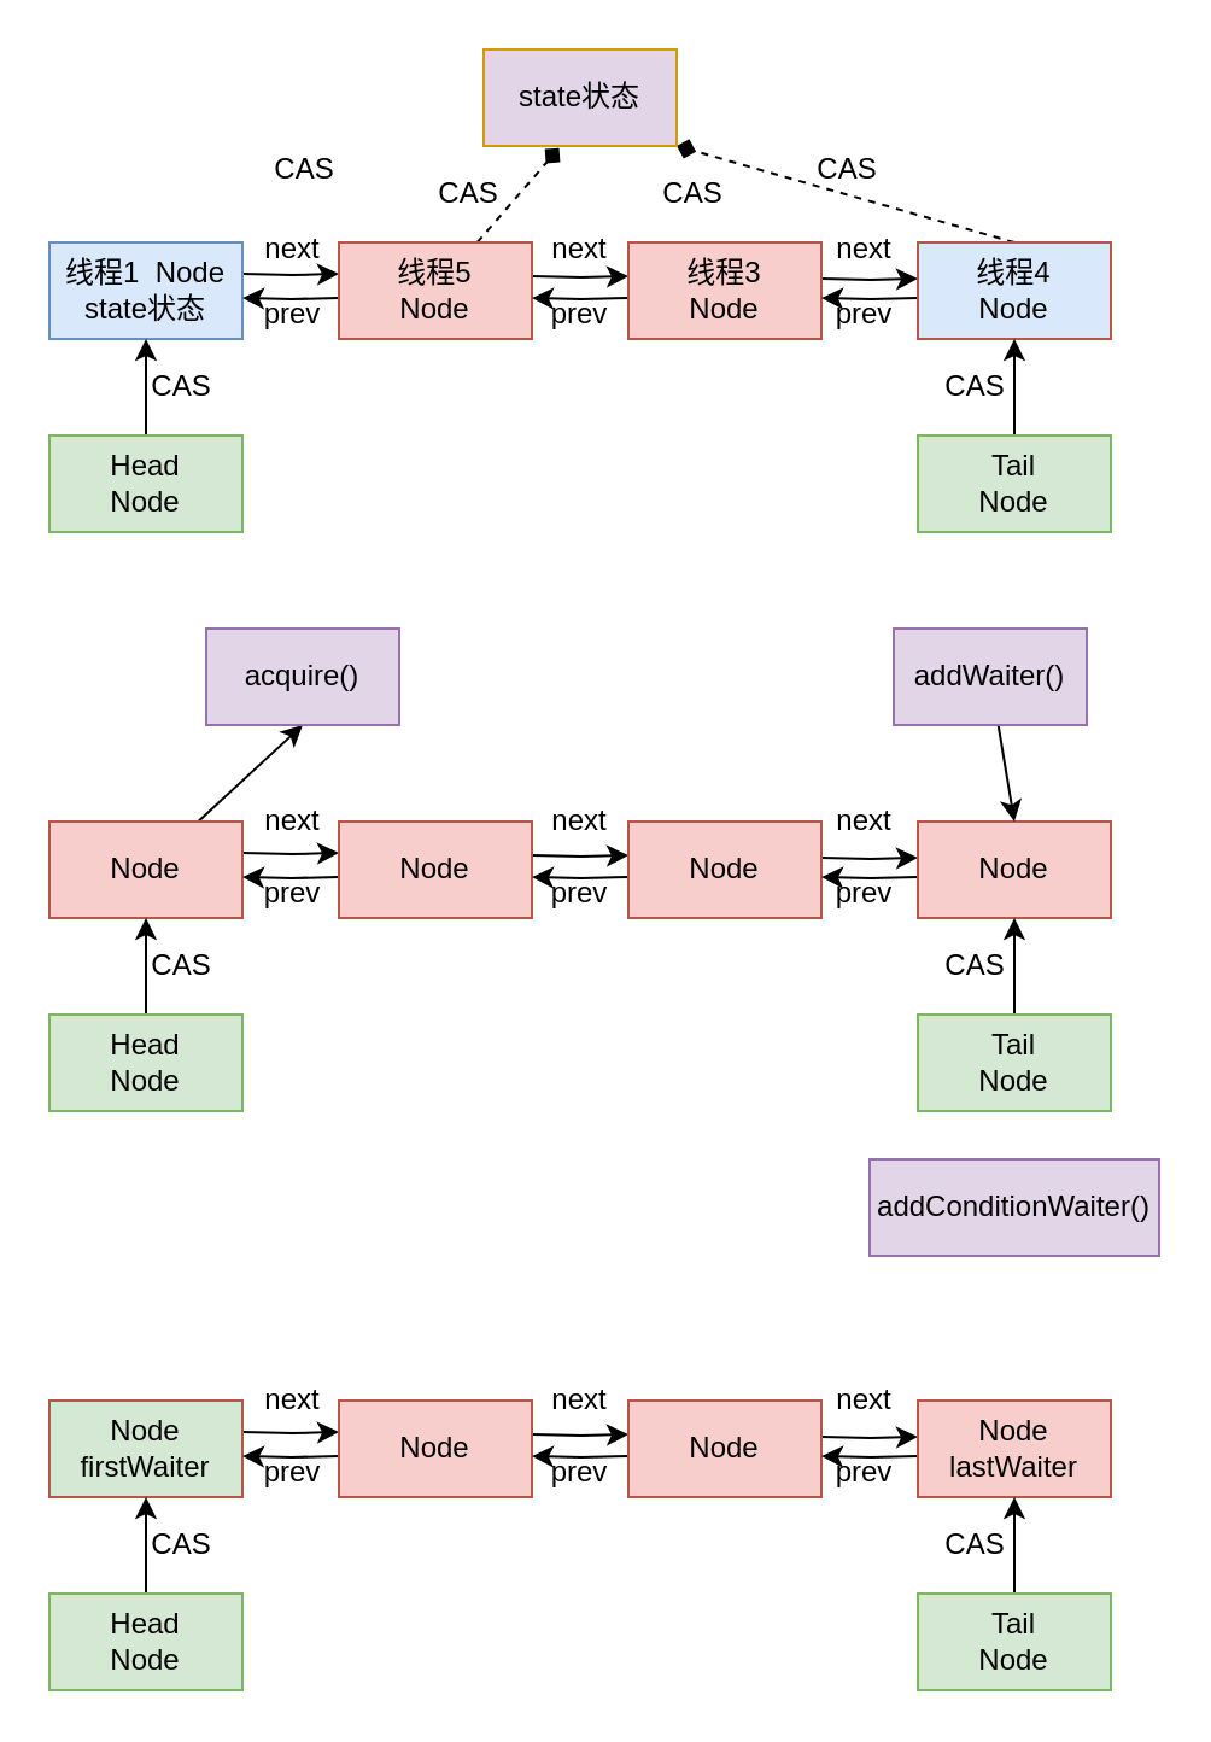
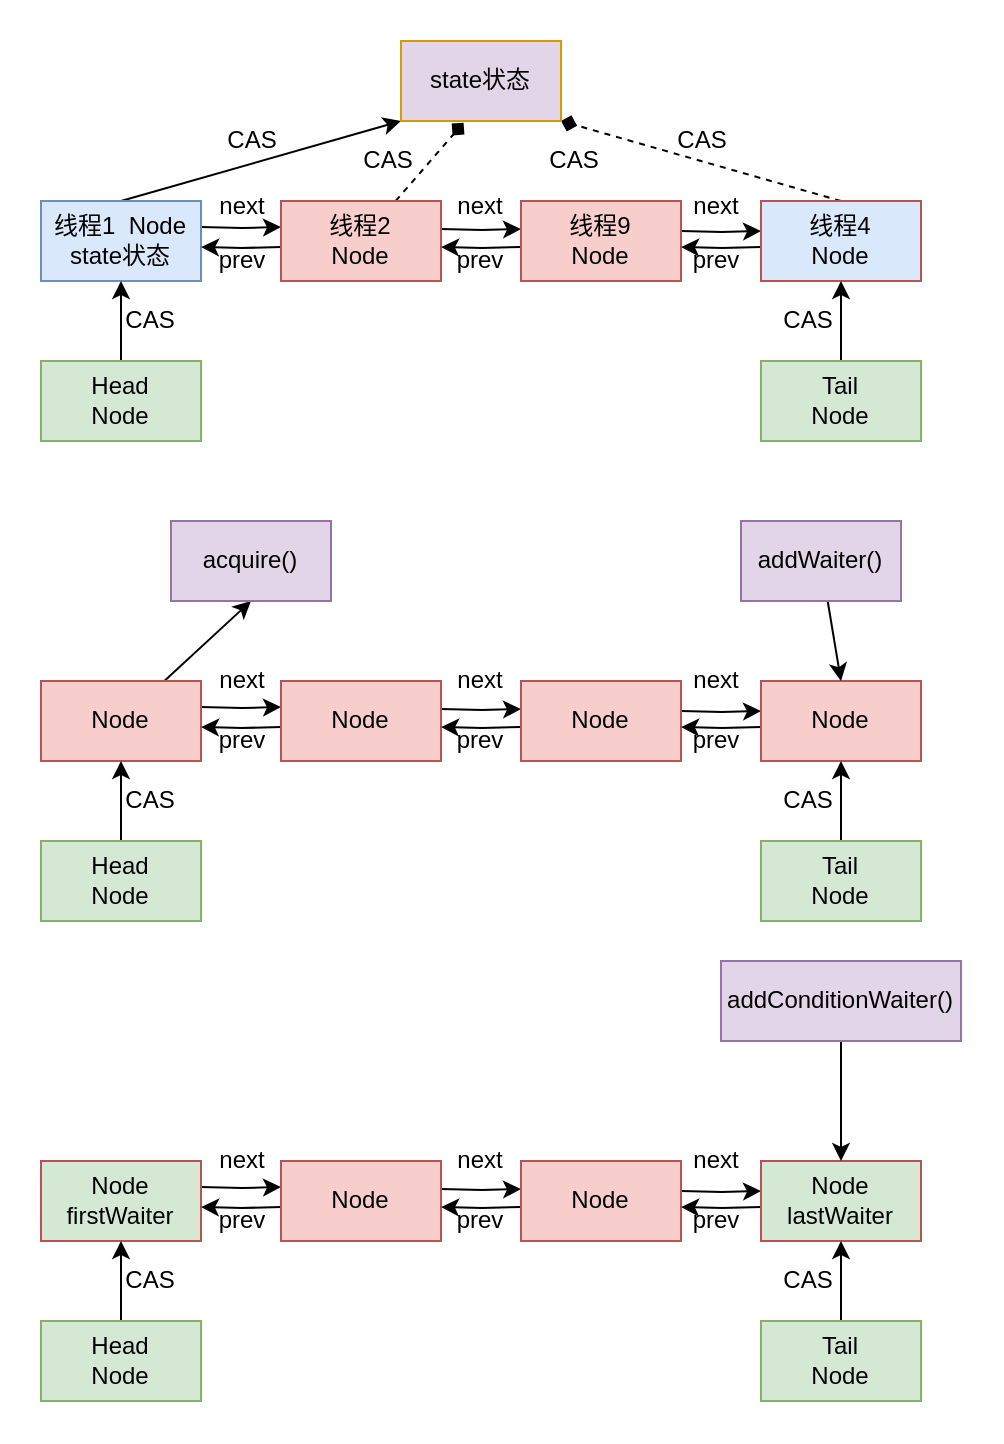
  <mxCell id="0" />
  <mxCell id="1" parent="0" />
  <mxCell id="2" style="edgeStyle=orthogonalEdgeStyle;rounded=0;orthogonalLoop=1;jettySize=auto;html=1;entryX=0;entryY=0.5;entryDx=0;entryDy=0;" edge="1" parent="1"><mxGeometry relative="1" as="geometry"><mxPoint x="100" y="113" as="sourcePoint" /><mxPoint x="140" y="113" as="targetPoint" /></mxGeometry></mxCell>
+ <mxCell id="3" style="rounded=0;orthogonalLoop=1;jettySize=auto;html=1;entryX=0;entryY=1;entryDx=0;entryDy=0;exitX=0.5;exitY=0;exitDx=0;exitDy=0;" edge="1" parent="1" source="4" target="19"><mxGeometry relative="1" as="geometry"><mxPoint x="150" y="10" as="targetPoint" /></mxGeometry></mxCell>
  <mxCell id="4" value="线程1&amp;nbsp; Node&lt;br&gt;state状态" style="rounded=0;whiteSpace=wrap;html=1;fillColor=#dae8fc;strokeColor=#6c8ebf;" vertex="1" parent="1"><mxGeometry x="20" y="100" width="80" height="40" as="geometry" /></mxCell>
  <mxCell id="5" style="edgeStyle=orthogonalEdgeStyle;rounded=0;orthogonalLoop=1;jettySize=auto;html=1;entryX=1;entryY=0.5;entryDx=0;entryDy=0;" edge="1" parent="1"><mxGeometry relative="1" as="geometry"><mxPoint x="140" y="123" as="sourcePoint" /><mxPoint x="100" y="123" as="targetPoint" /></mxGeometry></mxCell>
  <mxCell id="6" style="edgeStyle=orthogonalEdgeStyle;rounded=0;orthogonalLoop=1;jettySize=auto;html=1;entryX=0;entryY=0.5;entryDx=0;entryDy=0;" edge="1" parent="1"><mxGeometry relative="1" as="geometry"><mxPoint x="220" y="114" as="sourcePoint" /><mxPoint x="260" y="114" as="targetPoint" /></mxGeometry></mxCell>
  <mxCell id="7" style="edgeStyle=none;rounded=0;orthogonalLoop=1;jettySize=auto;html=1;entryX=0.391;entryY=1.021;entryDx=0;entryDy=0;entryPerimeter=0;dashed=1;endArrow=diamond;" edge="1" parent="1" source="8" target="19"><mxGeometry relative="1" as="geometry" /></mxCell>
- <mxCell id="8" value="线程5&lt;br&gt;Node" style="rounded=0;whiteSpace=wrap;html=1;fillColor=#f8cecc;strokeColor=#b85450;" vertex="1" parent="1"><mxGeometry x="140" y="100" width="80" height="40" as="geometry" /></mxCell>
+ <mxCell id="8" value="线程2&lt;br&gt;Node" style="rounded=0;whiteSpace=wrap;html=1;fillColor=#f8cecc;strokeColor=#b85450;" vertex="1" parent="1"><mxGeometry x="140" y="100" width="80" height="40" as="geometry" /></mxCell>
  <mxCell id="9" style="edgeStyle=orthogonalEdgeStyle;rounded=0;orthogonalLoop=1;jettySize=auto;html=1;entryX=1;entryY=0.5;entryDx=0;entryDy=0;" edge="1" parent="1"><mxGeometry relative="1" as="geometry"><mxPoint x="260" y="123" as="sourcePoint" /><mxPoint x="220" y="123" as="targetPoint" /></mxGeometry></mxCell>
  <mxCell id="10" style="edgeStyle=orthogonalEdgeStyle;rounded=0;orthogonalLoop=1;jettySize=auto;html=1;" edge="1" parent="1"><mxGeometry relative="1" as="geometry"><mxPoint x="340" y="115" as="sourcePoint" /><mxPoint x="380" y="115" as="targetPoint" /></mxGeometry></mxCell>
- <mxCell id="11" value="线程3&lt;br&gt;Node" style="rounded=0;whiteSpace=wrap;html=1;fillColor=#f8cecc;strokeColor=#b85450;" vertex="1" parent="1"><mxGeometry x="260" y="100" width="80" height="40" as="geometry" /></mxCell>
+ <mxCell id="11" value="线程9&lt;br&gt;Node" style="rounded=0;whiteSpace=wrap;html=1;fillColor=#f8cecc;strokeColor=#b85450;" vertex="1" parent="1"><mxGeometry x="260" y="100" width="80" height="40" as="geometry" /></mxCell>
  <mxCell id="12" style="edgeStyle=orthogonalEdgeStyle;rounded=0;orthogonalLoop=1;jettySize=auto;html=1;entryX=1;entryY=0.5;entryDx=0;entryDy=0;" edge="1" parent="1"><mxGeometry relative="1" as="geometry"><mxPoint x="380" y="123" as="sourcePoint" /><mxPoint x="340" y="123" as="targetPoint" /></mxGeometry></mxCell>
  <mxCell id="13" style="edgeStyle=none;rounded=0;orthogonalLoop=1;jettySize=auto;html=1;entryX=1;entryY=1;entryDx=0;entryDy=0;exitX=0.5;exitY=0;exitDx=0;exitDy=0;dashed=1;endArrow=diamond;" edge="1" parent="1" source="14" target="19"><mxGeometry relative="1" as="geometry" /></mxCell>
  <mxCell id="14" value="线程4&lt;br&gt;Node" style="rounded=0;whiteSpace=wrap;html=1;fillColor=#dae8fc;strokeColor=#b85450;" vertex="1" parent="1"><mxGeometry x="380" y="100" width="80" height="40" as="geometry" /></mxCell>
  <mxCell id="15" style="edgeStyle=orthogonalEdgeStyle;rounded=0;orthogonalLoop=1;jettySize=auto;html=1;entryX=0.5;entryY=1;entryDx=0;entryDy=0;" edge="1" parent="1" source="16" target="4"><mxGeometry relative="1" as="geometry" /></mxCell>
  <mxCell id="16" value="Head&lt;br&gt;Node" style="rounded=0;whiteSpace=wrap;html=1;fillColor=#d5e8d4;strokeColor=#82b366;" vertex="1" parent="1"><mxGeometry x="20" y="180" width="80" height="40" as="geometry" /></mxCell>
  <mxCell id="17" style="edgeStyle=orthogonalEdgeStyle;rounded=0;orthogonalLoop=1;jettySize=auto;html=1;entryX=0.5;entryY=1;entryDx=0;entryDy=0;" edge="1" parent="1" source="18" target="14"><mxGeometry relative="1" as="geometry" /></mxCell>
  <mxCell id="18" value="Tail&lt;br&gt;Node" style="rounded=0;whiteSpace=wrap;html=1;fillColor=#d5e8d4;strokeColor=#82b366;" vertex="1" parent="1"><mxGeometry x="380" y="180" width="80" height="40" as="geometry" /></mxCell>
  <mxCell id="19" value="state状态" style="rounded=0;whiteSpace=wrap;html=1;fillColor=#e1d5e7;strokeColor=#d79b00;" vertex="1" parent="1"><mxGeometry x="200" y="20" width="80" height="40" as="geometry" /></mxCell>
  <mxCell id="20" value="CAS" style="text;html=1;strokeColor=none;fillColor=none;align=center;verticalAlign=middle;whiteSpace=wrap;rounded=0;" vertex="1" parent="1"><mxGeometry x="60" y="150" width="30" height="20" as="geometry" /></mxCell>
  <mxCell id="21" value="CAS" style="text;html=1;strokeColor=none;fillColor=none;align=center;verticalAlign=middle;whiteSpace=wrap;rounded=0;" vertex="1" parent="1"><mxGeometry x="388" y="150" width="32" height="20" as="geometry" /></mxCell>
  <mxCell id="22" value="CAS" style="text;html=1;strokeColor=none;fillColor=none;align=center;verticalAlign=middle;whiteSpace=wrap;rounded=0;" vertex="1" parent="1"><mxGeometry x="106" y="60" width="40" height="20" as="geometry" /></mxCell>
  <mxCell id="23" value="CAS" style="text;html=1;strokeColor=none;fillColor=none;align=center;verticalAlign=middle;whiteSpace=wrap;rounded=0;" vertex="1" parent="1"><mxGeometry x="174" y="70" width="40" height="20" as="geometry" /></mxCell>
  <mxCell id="24" value="CAS" style="text;html=1;strokeColor=none;fillColor=none;align=center;verticalAlign=middle;whiteSpace=wrap;rounded=0;" vertex="1" parent="1"><mxGeometry x="267" y="70" width="40" height="20" as="geometry" /></mxCell>
  <mxCell id="25" value="CAS" style="text;html=1;strokeColor=none;fillColor=none;align=center;verticalAlign=middle;whiteSpace=wrap;rounded=0;" vertex="1" parent="1"><mxGeometry x="331" y="60" width="40" height="20" as="geometry" /></mxCell>
  <mxCell id="26" style="edgeStyle=orthogonalEdgeStyle;rounded=0;orthogonalLoop=1;jettySize=auto;html=1;entryX=0;entryY=0.5;entryDx=0;entryDy=0;" edge="1" parent="1"><mxGeometry relative="1" as="geometry"><mxPoint x="100" y="353" as="sourcePoint" /><mxPoint x="140" y="353" as="targetPoint" /></mxGeometry></mxCell>
  <mxCell id="27" style="rounded=0;orthogonalLoop=1;jettySize=auto;html=1;entryX=0.5;entryY=1;entryDx=0;entryDy=0;" edge="1" parent="1" source="28" target="43"><mxGeometry relative="1" as="geometry" /></mxCell>
  <mxCell id="28" value="Node" style="rounded=0;whiteSpace=wrap;html=1;fillColor=#f8cecc;strokeColor=#b85450;" vertex="1" parent="1"><mxGeometry x="20" y="340" width="80" height="40" as="geometry" /></mxCell>
  <mxCell id="29" style="edgeStyle=orthogonalEdgeStyle;rounded=0;orthogonalLoop=1;jettySize=auto;html=1;entryX=1;entryY=0.5;entryDx=0;entryDy=0;" edge="1" parent="1"><mxGeometry relative="1" as="geometry"><mxPoint x="140" y="363" as="sourcePoint" /><mxPoint x="100" y="363" as="targetPoint" /></mxGeometry></mxCell>
  <mxCell id="30" style="edgeStyle=orthogonalEdgeStyle;rounded=0;orthogonalLoop=1;jettySize=auto;html=1;entryX=0;entryY=0.5;entryDx=0;entryDy=0;" edge="1" parent="1"><mxGeometry relative="1" as="geometry"><mxPoint x="220" y="354" as="sourcePoint" /><mxPoint x="260" y="354" as="targetPoint" /></mxGeometry></mxCell>
  <mxCell id="31" value="Node" style="rounded=0;whiteSpace=wrap;html=1;fillColor=#f8cecc;strokeColor=#b85450;" vertex="1" parent="1"><mxGeometry x="140" y="340" width="80" height="40" as="geometry" /></mxCell>
  <mxCell id="32" style="edgeStyle=orthogonalEdgeStyle;rounded=0;orthogonalLoop=1;jettySize=auto;html=1;entryX=1;entryY=0.5;entryDx=0;entryDy=0;" edge="1" parent="1"><mxGeometry relative="1" as="geometry"><mxPoint x="260" y="363" as="sourcePoint" /><mxPoint x="220" y="363" as="targetPoint" /></mxGeometry></mxCell>
  <mxCell id="33" style="edgeStyle=orthogonalEdgeStyle;rounded=0;orthogonalLoop=1;jettySize=auto;html=1;" edge="1" parent="1"><mxGeometry relative="1" as="geometry"><mxPoint x="340" y="355" as="sourcePoint" /><mxPoint x="380" y="355" as="targetPoint" /></mxGeometry></mxCell>
  <mxCell id="34" value="Node" style="rounded=0;whiteSpace=wrap;html=1;fillColor=#f8cecc;strokeColor=#b85450;" vertex="1" parent="1"><mxGeometry x="260" y="340" width="80" height="40" as="geometry" /></mxCell>
  <mxCell id="35" style="edgeStyle=orthogonalEdgeStyle;rounded=0;orthogonalLoop=1;jettySize=auto;html=1;entryX=1;entryY=0.5;entryDx=0;entryDy=0;" edge="1" parent="1"><mxGeometry relative="1" as="geometry"><mxPoint x="380" y="363" as="sourcePoint" /><mxPoint x="340" y="363" as="targetPoint" /></mxGeometry></mxCell>
  <mxCell id="36" value="Node" style="rounded=0;whiteSpace=wrap;html=1;fillColor=#f8cecc;strokeColor=#b85450;" vertex="1" parent="1"><mxGeometry x="380" y="340" width="80" height="40" as="geometry" /></mxCell>
  <mxCell id="37" style="edgeStyle=orthogonalEdgeStyle;rounded=0;orthogonalLoop=1;jettySize=auto;html=1;entryX=0.5;entryY=1;entryDx=0;entryDy=0;" edge="1" parent="1" source="38" target="28"><mxGeometry relative="1" as="geometry" /></mxCell>
  <mxCell id="38" value="Head&lt;br&gt;Node" style="rounded=0;whiteSpace=wrap;html=1;fillColor=#d5e8d4;strokeColor=#82b366;" vertex="1" parent="1"><mxGeometry x="20" y="420" width="80" height="40" as="geometry" /></mxCell>
  <mxCell id="39" style="edgeStyle=orthogonalEdgeStyle;rounded=0;orthogonalLoop=1;jettySize=auto;html=1;entryX=0.5;entryY=1;entryDx=0;entryDy=0;" edge="1" parent="1" source="40" target="36"><mxGeometry relative="1" as="geometry" /></mxCell>
  <mxCell id="40" value="Tail&lt;br&gt;Node" style="rounded=0;whiteSpace=wrap;html=1;fillColor=#d5e8d4;strokeColor=#82b366;" vertex="1" parent="1"><mxGeometry x="380" y="420" width="80" height="40" as="geometry" /></mxCell>
  <mxCell id="41" value="CAS" style="text;html=1;strokeColor=none;fillColor=none;align=center;verticalAlign=middle;whiteSpace=wrap;rounded=0;" vertex="1" parent="1"><mxGeometry x="60" y="390" width="30" height="20" as="geometry" /></mxCell>
  <mxCell id="42" value="CAS" style="text;html=1;strokeColor=none;fillColor=none;align=center;verticalAlign=middle;whiteSpace=wrap;rounded=0;" vertex="1" parent="1"><mxGeometry x="388" y="390" width="32" height="20" as="geometry" /></mxCell>
  <mxCell id="43" value="acquire()" style="rounded=0;whiteSpace=wrap;html=1;fillColor=#e1d5e7;strokeColor=#9673a6;" vertex="1" parent="1"><mxGeometry x="85" y="260" width="80" height="40" as="geometry" /></mxCell>
  <mxCell id="44" style="edgeStyle=none;rounded=0;orthogonalLoop=1;jettySize=auto;html=1;entryX=0.5;entryY=0;entryDx=0;entryDy=0;" edge="1" parent="1" source="45" target="36"><mxGeometry relative="1" as="geometry" /></mxCell>
  <mxCell id="45" value="addWaiter()" style="rounded=0;whiteSpace=wrap;html=1;fillColor=#e1d5e7;strokeColor=#9673a6;" vertex="1" parent="1"><mxGeometry x="370" y="260" width="80" height="40" as="geometry" /></mxCell>
  <mxCell id="46" style="edgeStyle=orthogonalEdgeStyle;rounded=0;orthogonalLoop=1;jettySize=auto;html=1;entryX=0;entryY=0.5;entryDx=0;entryDy=0;" edge="1" parent="1"><mxGeometry relative="1" as="geometry"><mxPoint x="100" y="593" as="sourcePoint" /><mxPoint x="140" y="593" as="targetPoint" /></mxGeometry></mxCell>
  <mxCell id="47" value="Node&lt;br&gt;firstWaiter" style="rounded=0;whiteSpace=wrap;html=1;fillColor=#d5e8d4;strokeColor=#b85450;" vertex="1" parent="1"><mxGeometry x="20" y="580" width="80" height="40" as="geometry" /></mxCell>
  <mxCell id="48" style="edgeStyle=orthogonalEdgeStyle;rounded=0;orthogonalLoop=1;jettySize=auto;html=1;entryX=1;entryY=0.5;entryDx=0;entryDy=0;" edge="1" parent="1"><mxGeometry relative="1" as="geometry"><mxPoint x="140" y="603" as="sourcePoint" /><mxPoint x="100" y="603" as="targetPoint" /></mxGeometry></mxCell>
  <mxCell id="49" style="edgeStyle=orthogonalEdgeStyle;rounded=0;orthogonalLoop=1;jettySize=auto;html=1;entryX=0;entryY=0.5;entryDx=0;entryDy=0;" edge="1" parent="1"><mxGeometry relative="1" as="geometry"><mxPoint x="220" y="594" as="sourcePoint" /><mxPoint x="260" y="594" as="targetPoint" /></mxGeometry></mxCell>
  <mxCell id="50" value="Node" style="rounded=0;whiteSpace=wrap;html=1;fillColor=#f8cecc;strokeColor=#b85450;" vertex="1" parent="1"><mxGeometry x="140" y="580" width="80" height="40" as="geometry" /></mxCell>
  <mxCell id="51" style="edgeStyle=orthogonalEdgeStyle;rounded=0;orthogonalLoop=1;jettySize=auto;html=1;entryX=1;entryY=0.5;entryDx=0;entryDy=0;" edge="1" parent="1"><mxGeometry relative="1" as="geometry"><mxPoint x="260" y="603" as="sourcePoint" /><mxPoint x="220" y="603" as="targetPoint" /></mxGeometry></mxCell>
  <mxCell id="52" style="edgeStyle=orthogonalEdgeStyle;rounded=0;orthogonalLoop=1;jettySize=auto;html=1;" edge="1" parent="1"><mxGeometry relative="1" as="geometry"><mxPoint x="340" y="595" as="sourcePoint" /><mxPoint x="380" y="595" as="targetPoint" /></mxGeometry></mxCell>
  <mxCell id="53" value="Node" style="rounded=0;whiteSpace=wrap;html=1;fillColor=#f8cecc;strokeColor=#b85450;" vertex="1" parent="1"><mxGeometry x="260" y="580" width="80" height="40" as="geometry" /></mxCell>
  <mxCell id="54" style="edgeStyle=orthogonalEdgeStyle;rounded=0;orthogonalLoop=1;jettySize=auto;html=1;entryX=1;entryY=0.5;entryDx=0;entryDy=0;" edge="1" parent="1"><mxGeometry relative="1" as="geometry"><mxPoint x="380" y="603" as="sourcePoint" /><mxPoint x="340" y="603" as="targetPoint" /></mxGeometry></mxCell>
- <mxCell id="55" value="Node&lt;br&gt;lastWaiter" style="rounded=0;whiteSpace=wrap;html=1;fillColor=#f8cecc;strokeColor=#b85450;" vertex="1" parent="1"><mxGeometry x="380" y="580" width="80" height="40" as="geometry" /></mxCell>
+ <mxCell id="55" value="Node&lt;br&gt;lastWaiter" style="rounded=0;whiteSpace=wrap;html=1;fillColor=#d5e8d4;strokeColor=#b85450;" vertex="1" parent="1"><mxGeometry x="380" y="580" width="80" height="40" as="geometry" /></mxCell>
  <mxCell id="56" style="edgeStyle=orthogonalEdgeStyle;rounded=0;orthogonalLoop=1;jettySize=auto;html=1;entryX=0.5;entryY=1;entryDx=0;entryDy=0;" edge="1" parent="1" source="57" target="47"><mxGeometry relative="1" as="geometry" /></mxCell>
  <mxCell id="57" value="Head&lt;br&gt;Node" style="rounded=0;whiteSpace=wrap;html=1;fillColor=#d5e8d4;strokeColor=#82b366;" vertex="1" parent="1"><mxGeometry x="20" y="660" width="80" height="40" as="geometry" /></mxCell>
  <mxCell id="58" style="edgeStyle=orthogonalEdgeStyle;rounded=0;orthogonalLoop=1;jettySize=auto;html=1;entryX=0.5;entryY=1;entryDx=0;entryDy=0;" edge="1" parent="1" source="59" target="55"><mxGeometry relative="1" as="geometry" /></mxCell>
  <mxCell id="59" value="Tail&lt;br&gt;Node" style="rounded=0;whiteSpace=wrap;html=1;fillColor=#d5e8d4;strokeColor=#82b366;" vertex="1" parent="1"><mxGeometry x="380" y="660" width="80" height="40" as="geometry" /></mxCell>
  <mxCell id="60" value="CAS" style="text;html=1;strokeColor=none;fillColor=none;align=center;verticalAlign=middle;whiteSpace=wrap;rounded=0;" vertex="1" parent="1"><mxGeometry x="60" y="630" width="30" height="20" as="geometry" /></mxCell>
  <mxCell id="61" value="CAS" style="text;html=1;strokeColor=none;fillColor=none;align=center;verticalAlign=middle;whiteSpace=wrap;rounded=0;" vertex="1" parent="1"><mxGeometry x="388" y="630" width="32" height="20" as="geometry" /></mxCell>
+ <mxCell id="62" style="edgeStyle=none;rounded=0;orthogonalLoop=1;jettySize=auto;html=1;entryX=0.5;entryY=0;entryDx=0;entryDy=0;" edge="1" parent="1" source="63" target="55"><mxGeometry relative="1" as="geometry" /></mxCell>
  <mxCell id="63" value="addConditionWaiter()" style="rounded=0;whiteSpace=wrap;html=1;fillColor=#e1d5e7;strokeColor=#9673a6;" vertex="1" parent="1"><mxGeometry x="360" y="480" width="120" height="40" as="geometry" /></mxCell>
  <mxCell id="64" value="next" style="text;html=1;strokeColor=none;fillColor=none;align=center;verticalAlign=middle;whiteSpace=wrap;rounded=0;" vertex="1" parent="1"><mxGeometry x="106" y="93" width="30" height="20" as="geometry" /></mxCell>
  <mxCell id="65" value="prev" style="text;html=1;strokeColor=none;fillColor=none;align=center;verticalAlign=middle;whiteSpace=wrap;rounded=0;" vertex="1" parent="1"><mxGeometry x="106" y="120" width="30" height="20" as="geometry" /></mxCell>
  <mxCell id="66" value="next" style="text;html=1;strokeColor=none;fillColor=none;align=center;verticalAlign=middle;whiteSpace=wrap;rounded=0;" vertex="1" parent="1"><mxGeometry x="225" y="93" width="30" height="20" as="geometry" /></mxCell>
  <mxCell id="67" value="next" style="text;html=1;strokeColor=none;fillColor=none;align=center;verticalAlign=middle;whiteSpace=wrap;rounded=0;" vertex="1" parent="1"><mxGeometry x="343" y="93" width="30" height="20" as="geometry" /></mxCell>
  <mxCell id="68" value="prev" style="text;html=1;strokeColor=none;fillColor=none;align=center;verticalAlign=middle;whiteSpace=wrap;rounded=0;" vertex="1" parent="1"><mxGeometry x="225" y="120" width="30" height="20" as="geometry" /></mxCell>
  <mxCell id="69" value="prev" style="text;html=1;strokeColor=none;fillColor=none;align=center;verticalAlign=middle;whiteSpace=wrap;rounded=0;" vertex="1" parent="1"><mxGeometry x="343" y="120" width="30" height="20" as="geometry" /></mxCell>
  <mxCell id="70" value="next" style="text;html=1;strokeColor=none;fillColor=none;align=center;verticalAlign=middle;whiteSpace=wrap;rounded=0;" vertex="1" parent="1"><mxGeometry x="106" y="330" width="30" height="20" as="geometry" /></mxCell>
  <mxCell id="71" value="next" style="text;html=1;strokeColor=none;fillColor=none;align=center;verticalAlign=middle;whiteSpace=wrap;rounded=0;" vertex="1" parent="1"><mxGeometry x="225" y="330" width="30" height="20" as="geometry" /></mxCell>
  <mxCell id="72" value="next" style="text;html=1;strokeColor=none;fillColor=none;align=center;verticalAlign=middle;whiteSpace=wrap;rounded=0;" vertex="1" parent="1"><mxGeometry x="343" y="330" width="30" height="20" as="geometry" /></mxCell>
  <mxCell id="73" value="prev" style="text;html=1;strokeColor=none;fillColor=none;align=center;verticalAlign=middle;whiteSpace=wrap;rounded=0;" vertex="1" parent="1"><mxGeometry x="106" y="360" width="30" height="20" as="geometry" /></mxCell>
  <mxCell id="74" value="prev" style="text;html=1;strokeColor=none;fillColor=none;align=center;verticalAlign=middle;whiteSpace=wrap;rounded=0;" vertex="1" parent="1"><mxGeometry x="225" y="360" width="30" height="20" as="geometry" /></mxCell>
  <mxCell id="75" value="prev" style="text;html=1;strokeColor=none;fillColor=none;align=center;verticalAlign=middle;whiteSpace=wrap;rounded=0;" vertex="1" parent="1"><mxGeometry x="343" y="360" width="30" height="20" as="geometry" /></mxCell>
  <mxCell id="76" value="prev" style="text;html=1;strokeColor=none;fillColor=none;align=center;verticalAlign=middle;whiteSpace=wrap;rounded=0;" vertex="1" parent="1"><mxGeometry x="343" y="600" width="30" height="20" as="geometry" /></mxCell>
  <mxCell id="77" value="prev" style="text;html=1;strokeColor=none;fillColor=none;align=center;verticalAlign=middle;whiteSpace=wrap;rounded=0;" vertex="1" parent="1"><mxGeometry x="225" y="600" width="30" height="20" as="geometry" /></mxCell>
  <mxCell id="78" value="prev" style="text;html=1;strokeColor=none;fillColor=none;align=center;verticalAlign=middle;whiteSpace=wrap;rounded=0;" vertex="1" parent="1"><mxGeometry x="106" y="600" width="30" height="20" as="geometry" /></mxCell>
  <mxCell id="79" value="next" style="text;html=1;strokeColor=none;fillColor=none;align=center;verticalAlign=middle;whiteSpace=wrap;rounded=0;" vertex="1" parent="1"><mxGeometry x="106" y="570" width="30" height="20" as="geometry" /></mxCell>
  <mxCell id="80" value="next" style="text;html=1;strokeColor=none;fillColor=none;align=center;verticalAlign=middle;whiteSpace=wrap;rounded=0;" vertex="1" parent="1"><mxGeometry x="225" y="570" width="30" height="20" as="geometry" /></mxCell>
  <mxCell id="81" value="next" style="text;html=1;strokeColor=none;fillColor=none;align=center;verticalAlign=middle;whiteSpace=wrap;rounded=0;" vertex="1" parent="1"><mxGeometry x="343" y="570" width="30" height="20" as="geometry" /></mxCell>
